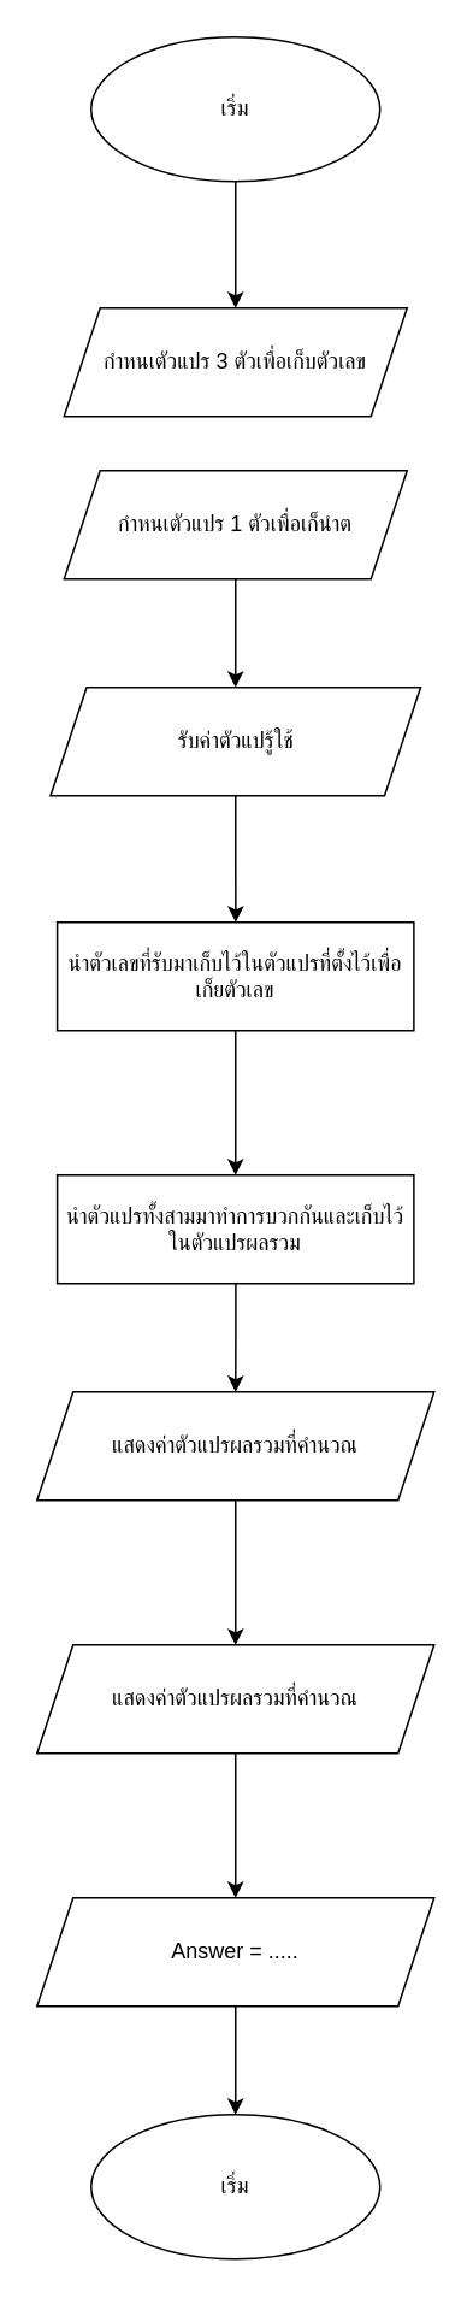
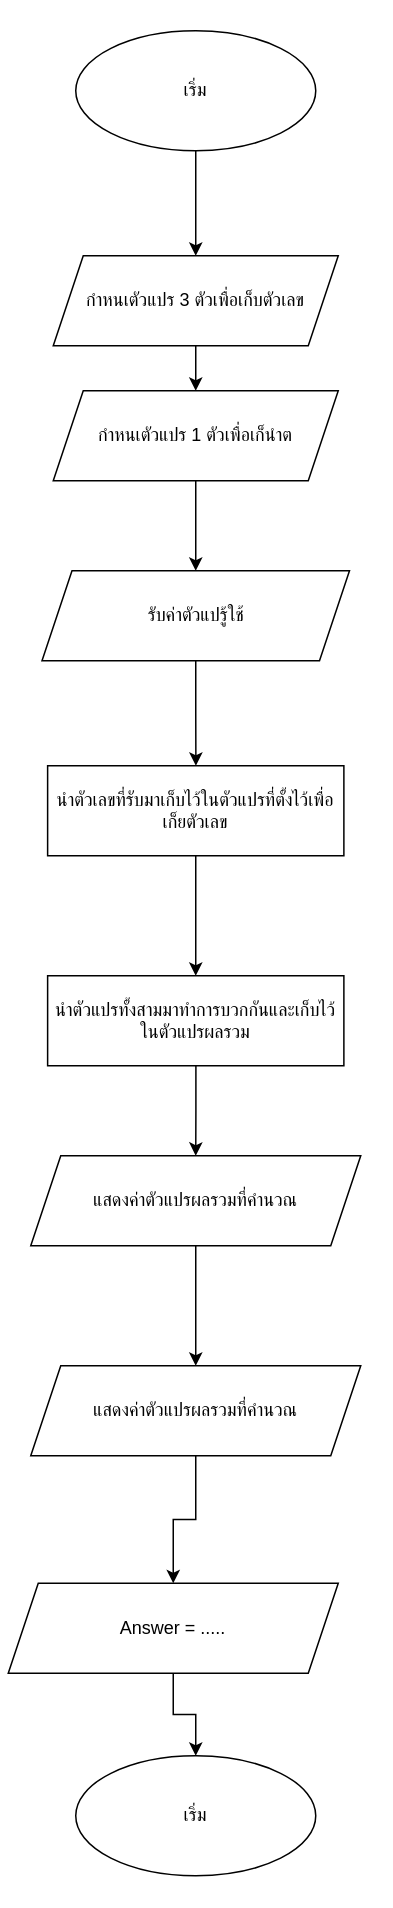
  <mxCell id="0" />
  <mxCell id="1" parent="0" />
  <mxCell id="2" value="" style="edgeStyle=orthogonalEdgeStyle;rounded=0;orthogonalLoop=1;jettySize=auto;html=1;" edge="1" parent="1" source="3" target="5"><mxGeometry relative="1" as="geometry" /></mxCell>
  <mxCell id="3" value="เริ่ม" style="ellipse;whiteSpace=wrap;html=1;" parent="1" vertex="1"><mxGeometry x="50" y="20" width="160" height="80" as="geometry" /></mxCell>
+ <mxCell id="4" value="" style="edgeStyle=orthogonalEdgeStyle;rounded=0;orthogonalLoop=1;jettySize=auto;html=1;" edge="1" parent="1" source="5" target="13"><mxGeometry relative="1" as="geometry" /></mxCell>
  <mxCell id="5" value="กำหนเตัวแปร 3 ตัวเพื่อเก็บตัวเลข" style="shape=parallelogram;perimeter=parallelogramPerimeter;whiteSpace=wrap;html=1;fixedSize=1;" vertex="1" parent="1"><mxGeometry x="35" y="170" width="190" height="60" as="geometry" /></mxCell>
  <mxCell id="6" value="" style="edgeStyle=orthogonalEdgeStyle;rounded=0;orthogonalLoop=1;jettySize=auto;html=1;" edge="1" parent="1" source="7" target="9"><mxGeometry relative="1" as="geometry" /></mxCell>
  <mxCell id="7" value="รับค่าตัวแปรู้ใช้" style="shape=parallelogram;perimeter=parallelogramPerimeter;whiteSpace=wrap;html=1;fixedSize=1;" vertex="1" parent="1"><mxGeometry x="27.5" y="380" width="205" height="60" as="geometry" /></mxCell>
  <mxCell id="8" value="" style="edgeStyle=orthogonalEdgeStyle;rounded=0;orthogonalLoop=1;jettySize=auto;html=1;" edge="1" parent="1" source="9" target="11"><mxGeometry relative="1" as="geometry" /></mxCell>
  <mxCell id="9" value="นำตัวเลขที่รับมาเก็บไว้ในตัวแปรที่ตั้งไว้เพื่อเก็ยตัวเลข" style="whiteSpace=wrap;html=1;" vertex="1" parent="1"><mxGeometry x="31.25" y="510" width="197.5" height="60" as="geometry" /></mxCell>
  <mxCell id="10" value="" style="edgeStyle=orthogonalEdgeStyle;rounded=0;orthogonalLoop=1;jettySize=auto;html=1;" edge="1" parent="1" source="11" target="15"><mxGeometry relative="1" as="geometry" /></mxCell>
  <mxCell id="11" value="นำตัวแปรทั้งสามมาทำการบวกกันและเก็บไว้ในตัวแปรผลรวม" style="whiteSpace=wrap;html=1;" vertex="1" parent="1"><mxGeometry x="31.25" y="650" width="197.5" height="60" as="geometry" /></mxCell>
  <mxCell id="12" value="" style="edgeStyle=orthogonalEdgeStyle;rounded=0;orthogonalLoop=1;jettySize=auto;html=1;" edge="1" parent="1" source="13" target="7"><mxGeometry relative="1" as="geometry" /></mxCell>
  <mxCell id="13" value="กำหนเตัวแปร 1 ตัวเพื่อเก็นำต" style="shape=parallelogram;perimeter=parallelogramPerimeter;whiteSpace=wrap;html=1;fixedSize=1;" vertex="1" parent="1"><mxGeometry x="35" y="260" width="190" height="60" as="geometry" /></mxCell>
  <mxCell id="14" value="" style="edgeStyle=orthogonalEdgeStyle;rounded=0;orthogonalLoop=1;jettySize=auto;html=1;" edge="1" parent="1" source="15" target="17"><mxGeometry relative="1" as="geometry" /></mxCell>
  <mxCell id="15" value="แสดงค่าตัวแปรผลรวมที่คำนวณ" style="shape=parallelogram;perimeter=parallelogramPerimeter;whiteSpace=wrap;html=1;fixedSize=1;" vertex="1" parent="1"><mxGeometry x="20" y="770" width="220" height="60" as="geometry" /></mxCell>
  <mxCell id="16" value="" style="edgeStyle=orthogonalEdgeStyle;rounded=0;orthogonalLoop=1;jettySize=auto;html=1;" edge="1" parent="1" source="17" target="19"><mxGeometry relative="1" as="geometry" /></mxCell>
  <mxCell id="17" value="แสดงค่าตัวแปรผลรวมที่คำนวณ" style="shape=parallelogram;perimeter=parallelogramPerimeter;whiteSpace=wrap;html=1;fixedSize=1;" vertex="1" parent="1"><mxGeometry x="20" y="910" width="220" height="60" as="geometry" /></mxCell>
  <mxCell id="18" value="" style="edgeStyle=orthogonalEdgeStyle;rounded=0;orthogonalLoop=1;jettySize=auto;html=1;" edge="1" parent="1" source="19" target="20"><mxGeometry relative="1" as="geometry" /></mxCell>
- <mxCell id="19" value="Answer = ....." style="shape=parallelogram;perimeter=parallelogramPerimeter;whiteSpace=wrap;html=1;fixedSize=1;" vertex="1" parent="1"><mxGeometry x="20" y="1050" width="220" height="60" as="geometry" /></mxCell>
+ <mxCell id="19" value="Answer = ....." style="shape=parallelogram;perimeter=parallelogramPerimeter;whiteSpace=wrap;html=1;fixedSize=1;" vertex="1" parent="1"><mxGeometry x="5" y="1055" width="220" height="60" as="geometry" /></mxCell>
  <mxCell id="20" value="เริ่ม" style="ellipse;whiteSpace=wrap;html=1;" vertex="1" parent="1"><mxGeometry x="50" y="1170" width="160" height="80" as="geometry" /></mxCell>
